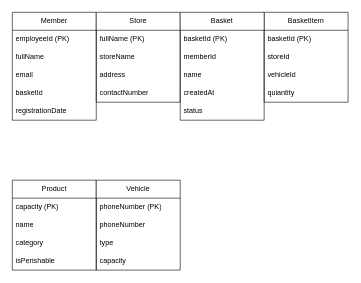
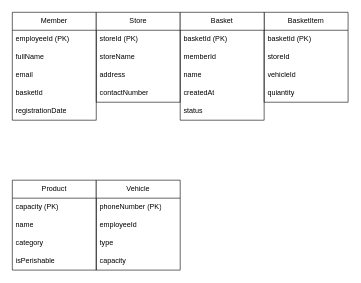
  <mxCell id="0" />
  <mxCell id="1" parent="0" />
  <mxCell id="2" value="Member" style="swimlane;fontStyle=0;childLayout=stackLayout;horizontal=1;startSize=30;horizontalStack=0;resizeParent=1;resizeParentMax=0;resizeLast=0;collapsible=1;marginBottom=0;whiteSpace=wrap;html=1;" vertex="1" parent="1"><mxGeometry width="140" height="180" as="geometry" x="20" y="20" /></mxCell>
  <mxCell id="3" value="employeeId (PK)" style="text;strokeColor=none;fillColor=none;align=left;verticalAlign=middle;spacingLeft=4;spacingRight=4;overflow=hidden;points=[[0,0.5],[1,0.5]];portConstraint=eastwest;rotatable=0;whiteSpace=wrap;html=1;" vertex="1" parent="2"><mxGeometry y="30" width="140" height="30" as="geometry" /></mxCell>
  <mxCell id="4" value="fullName" style="text;strokeColor=none;fillColor=none;align=left;verticalAlign=middle;spacingLeft=4;spacingRight=4;overflow=hidden;points=[[0,0.5],[1,0.5]];portConstraint=eastwest;rotatable=0;whiteSpace=wrap;html=1;" vertex="1" parent="2"><mxGeometry y="60" width="140" height="30" as="geometry" /></mxCell>
  <mxCell id="5" value="email" style="text;strokeColor=none;fillColor=none;align=left;verticalAlign=middle;spacingLeft=4;spacingRight=4;overflow=hidden;points=[[0,0.5],[1,0.5]];portConstraint=eastwest;rotatable=0;whiteSpace=wrap;html=1;" vertex="1" parent="2"><mxGeometry y="90" width="140" height="30" as="geometry" /></mxCell>
  <mxCell id="6" value="basketId" style="text;strokeColor=none;fillColor=none;align=left;verticalAlign=middle;spacingLeft=4;spacingRight=4;overflow=hidden;points=[[0,0.5],[1,0.5]];portConstraint=eastwest;rotatable=0;whiteSpace=wrap;html=1;" vertex="1" parent="2"><mxGeometry y="120" width="140" height="30" as="geometry" /></mxCell>
  <mxCell id="7" value="registrationDate" style="text;strokeColor=none;fillColor=none;align=left;verticalAlign=middle;spacingLeft=4;spacingRight=4;overflow=hidden;points=[[0,0.5],[1,0.5]];portConstraint=eastwest;rotatable=0;whiteSpace=wrap;html=1;" vertex="1" parent="2"><mxGeometry y="150" width="140" height="30" as="geometry" /></mxCell>
  <mxCell id="8" value="Store" style="swimlane;fontStyle=0;childLayout=stackLayout;horizontal=1;startSize=30;horizontalStack=0;resizeParent=1;resizeParentMax=0;resizeLast=0;collapsible=1;marginBottom=0;whiteSpace=wrap;html=1;" vertex="1" parent="1"><mxGeometry x="160" width="140" height="150" as="geometry" y="20" /></mxCell>
- <mxCell id="9" value="fullName (PK)" style="text;strokeColor=none;fillColor=none;align=left;verticalAlign=middle;spacingLeft=4;spacingRight=4;overflow=hidden;points=[[0,0.5],[1,0.5]];portConstraint=eastwest;rotatable=0;whiteSpace=wrap;html=1;" vertex="1" parent="8"><mxGeometry y="30" width="140" height="30" as="geometry" /></mxCell>
+ <mxCell id="9" value="storeId (PK)" style="text;strokeColor=none;fillColor=none;align=left;verticalAlign=middle;spacingLeft=4;spacingRight=4;overflow=hidden;points=[[0,0.5],[1,0.5]];portConstraint=eastwest;rotatable=0;whiteSpace=wrap;html=1;" vertex="1" parent="8"><mxGeometry y="30" width="140" height="30" as="geometry" /></mxCell>
  <mxCell id="10" value="storeName" style="text;strokeColor=none;fillColor=none;align=left;verticalAlign=middle;spacingLeft=4;spacingRight=4;overflow=hidden;points=[[0,0.5],[1,0.5]];portConstraint=eastwest;rotatable=0;whiteSpace=wrap;html=1;" vertex="1" parent="8"><mxGeometry y="60" width="140" height="30" as="geometry" /></mxCell>
  <mxCell id="11" value="address" style="text;strokeColor=none;fillColor=none;align=left;verticalAlign=middle;spacingLeft=4;spacingRight=4;overflow=hidden;points=[[0,0.5],[1,0.5]];portConstraint=eastwest;rotatable=0;whiteSpace=wrap;html=1;" vertex="1" parent="8"><mxGeometry y="90" width="140" height="30" as="geometry" /></mxCell>
  <mxCell id="12" value="contactNumber" style="text;strokeColor=none;fillColor=none;align=left;verticalAlign=middle;spacingLeft=4;spacingRight=4;overflow=hidden;points=[[0,0.5],[1,0.5]];portConstraint=eastwest;rotatable=0;whiteSpace=wrap;html=1;" vertex="1" parent="8"><mxGeometry y="120" width="140" height="30" as="geometry" /></mxCell>
  <mxCell id="13" value="Product" style="swimlane;fontStyle=0;childLayout=stackLayout;horizontal=1;startSize=30;horizontalStack=0;resizeParent=1;resizeParentMax=0;resizeLast=0;collapsible=1;marginBottom=0;whiteSpace=wrap;html=1;" vertex="1" parent="1"><mxGeometry y="300" width="140" height="150" as="geometry" x="20" /></mxCell>
  <mxCell id="14" value="capacity (PK)" style="text;strokeColor=none;fillColor=none;align=left;verticalAlign=middle;spacingLeft=4;spacingRight=4;overflow=hidden;points=[[0,0.5],[1,0.5]];portConstraint=eastwest;rotatable=0;whiteSpace=wrap;html=1;" vertex="1" parent="13"><mxGeometry y="30" width="140" height="30" as="geometry" /></mxCell>
  <mxCell id="15" value="name" style="text;strokeColor=none;fillColor=none;align=left;verticalAlign=middle;spacingLeft=4;spacingRight=4;overflow=hidden;points=[[0,0.5],[1,0.5]];portConstraint=eastwest;rotatable=0;whiteSpace=wrap;html=1;" vertex="1" parent="13"><mxGeometry y="60" width="140" height="30" as="geometry" /></mxCell>
  <mxCell id="16" value="category" style="text;strokeColor=none;fillColor=none;align=left;verticalAlign=middle;spacingLeft=4;spacingRight=4;overflow=hidden;points=[[0,0.5],[1,0.5]];portConstraint=eastwest;rotatable=0;whiteSpace=wrap;html=1;" vertex="1" parent="13"><mxGeometry y="90" width="140" height="30" as="geometry" /></mxCell>
  <mxCell id="17" value="isPerishable" style="text;strokeColor=none;fillColor=none;align=left;verticalAlign=middle;spacingLeft=4;spacingRight=4;overflow=hidden;points=[[0,0.5],[1,0.5]];portConstraint=eastwest;rotatable=0;whiteSpace=wrap;html=1;" vertex="1" parent="13"><mxGeometry y="120" width="140" height="30" as="geometry" /></mxCell>
  <mxCell id="18" value="BasketItem" style="swimlane;fontStyle=0;childLayout=stackLayout;horizontal=1;startSize=30;horizontalStack=0;resizeParent=1;resizeParentMax=0;resizeLast=0;collapsible=1;marginBottom=0;whiteSpace=wrap;html=1;" vertex="1" parent="1"><mxGeometry x="440" width="140" height="150" as="geometry" y="20" /></mxCell>
  <mxCell id="19" value="basketId (PK)" style="text;strokeColor=none;fillColor=none;align=left;verticalAlign=middle;spacingLeft=4;spacingRight=4;overflow=hidden;points=[[0,0.5],[1,0.5]];portConstraint=eastwest;rotatable=0;whiteSpace=wrap;html=1;" vertex="1" parent="18"><mxGeometry y="30" width="140" height="30" as="geometry" /></mxCell>
  <mxCell id="20" value="storeId" style="text;strokeColor=none;fillColor=none;align=left;verticalAlign=middle;spacingLeft=4;spacingRight=4;overflow=hidden;points=[[0,0.5],[1,0.5]];portConstraint=eastwest;rotatable=0;whiteSpace=wrap;html=1;" vertex="1" parent="18"><mxGeometry y="60" width="140" height="30" as="geometry" /></mxCell>
  <mxCell id="21" value="vehicleId" style="text;strokeColor=none;fillColor=none;align=left;verticalAlign=middle;spacingLeft=4;spacingRight=4;overflow=hidden;points=[[0,0.5],[1,0.5]];portConstraint=eastwest;rotatable=0;whiteSpace=wrap;html=1;" vertex="1" parent="18"><mxGeometry y="90" width="140" height="30" as="geometry" /></mxCell>
  <mxCell id="22" value="quiantity" style="text;strokeColor=none;fillColor=none;align=left;verticalAlign=middle;spacingLeft=4;spacingRight=4;overflow=hidden;points=[[0,0.5],[1,0.5]];portConstraint=eastwest;rotatable=0;whiteSpace=wrap;html=1;" vertex="1" parent="18"><mxGeometry y="120" width="140" height="30" as="geometry" /></mxCell>
  <mxCell id="23" value="Basket" style="swimlane;fontStyle=0;childLayout=stackLayout;horizontal=1;startSize=30;horizontalStack=0;resizeParent=1;resizeParentMax=0;resizeLast=0;collapsible=1;marginBottom=0;whiteSpace=wrap;html=1;" vertex="1" parent="1"><mxGeometry x="300" width="140" height="180" as="geometry" y="20" /></mxCell>
  <mxCell id="24" value="basketId (PK)" style="text;strokeColor=none;fillColor=none;align=left;verticalAlign=middle;spacingLeft=4;spacingRight=4;overflow=hidden;points=[[0,0.5],[1,0.5]];portConstraint=eastwest;rotatable=0;whiteSpace=wrap;html=1;" vertex="1" parent="23"><mxGeometry y="30" width="140" height="30" as="geometry" /></mxCell>
  <mxCell id="25" value="memberId" style="text;strokeColor=none;fillColor=none;align=left;verticalAlign=middle;spacingLeft=4;spacingRight=4;overflow=hidden;points=[[0,0.5],[1,0.5]];portConstraint=eastwest;rotatable=0;whiteSpace=wrap;html=1;" vertex="1" parent="23"><mxGeometry y="60" width="140" height="30" as="geometry" /></mxCell>
  <mxCell id="26" value="name" style="text;strokeColor=none;fillColor=none;align=left;verticalAlign=middle;spacingLeft=4;spacingRight=4;overflow=hidden;points=[[0,0.5],[1,0.5]];portConstraint=eastwest;rotatable=0;whiteSpace=wrap;html=1;" vertex="1" parent="23"><mxGeometry y="90" width="140" height="30" as="geometry" /></mxCell>
  <mxCell id="27" value="createdAt" style="text;strokeColor=none;fillColor=none;align=left;verticalAlign=middle;spacingLeft=4;spacingRight=4;overflow=hidden;points=[[0,0.5],[1,0.5]];portConstraint=eastwest;rotatable=0;whiteSpace=wrap;html=1;" vertex="1" parent="23"><mxGeometry y="120" width="140" height="30" as="geometry" /></mxCell>
  <mxCell id="28" value="status" style="text;strokeColor=none;fillColor=none;align=left;verticalAlign=middle;spacingLeft=4;spacingRight=4;overflow=hidden;points=[[0,0.5],[1,0.5]];portConstraint=eastwest;rotatable=0;whiteSpace=wrap;html=1;" vertex="1" parent="23"><mxGeometry y="150" width="140" height="30" as="geometry" /></mxCell>
  <mxCell id="29" value="Vehicle" style="swimlane;fontStyle=0;childLayout=stackLayout;horizontal=1;startSize=30;horizontalStack=0;resizeParent=1;resizeParentMax=0;resizeLast=0;collapsible=1;marginBottom=0;whiteSpace=wrap;html=1;" vertex="1" parent="1"><mxGeometry x="160" y="300" width="140" height="150" as="geometry" /></mxCell>
  <mxCell id="30" value="phoneNumber (PK)" style="text;strokeColor=none;fillColor=none;align=left;verticalAlign=middle;spacingLeft=4;spacingRight=4;overflow=hidden;points=[[0,0.5],[1,0.5]];portConstraint=eastwest;rotatable=0;whiteSpace=wrap;html=1;" vertex="1" parent="29"><mxGeometry y="30" width="140" height="30" as="geometry" /></mxCell>
- <mxCell id="31" value="phoneNumber" style="text;strokeColor=none;fillColor=none;align=left;verticalAlign=middle;spacingLeft=4;spacingRight=4;overflow=hidden;points=[[0,0.5],[1,0.5]];portConstraint=eastwest;rotatable=0;whiteSpace=wrap;html=1;" vertex="1" parent="29"><mxGeometry y="60" width="140" height="30" as="geometry" /></mxCell>
+ <mxCell id="31" value="employeeId" style="text;strokeColor=none;fillColor=none;align=left;verticalAlign=middle;spacingLeft=4;spacingRight=4;overflow=hidden;points=[[0,0.5],[1,0.5]];portConstraint=eastwest;rotatable=0;whiteSpace=wrap;html=1;" vertex="1" parent="29"><mxGeometry y="60" width="140" height="30" as="geometry" /></mxCell>
  <mxCell id="32" value="type" style="text;strokeColor=none;fillColor=none;align=left;verticalAlign=middle;spacingLeft=4;spacingRight=4;overflow=hidden;points=[[0,0.5],[1,0.5]];portConstraint=eastwest;rotatable=0;whiteSpace=wrap;html=1;" vertex="1" parent="29"><mxGeometry y="90" width="140" height="30" as="geometry" /></mxCell>
  <mxCell id="33" value="capacity" style="text;strokeColor=none;fillColor=none;align=left;verticalAlign=middle;spacingLeft=4;spacingRight=4;overflow=hidden;points=[[0,0.5],[1,0.5]];portConstraint=eastwest;rotatable=0;whiteSpace=wrap;html=1;" vertex="1" parent="29"><mxGeometry y="120" width="140" height="30" as="geometry" /></mxCell>
